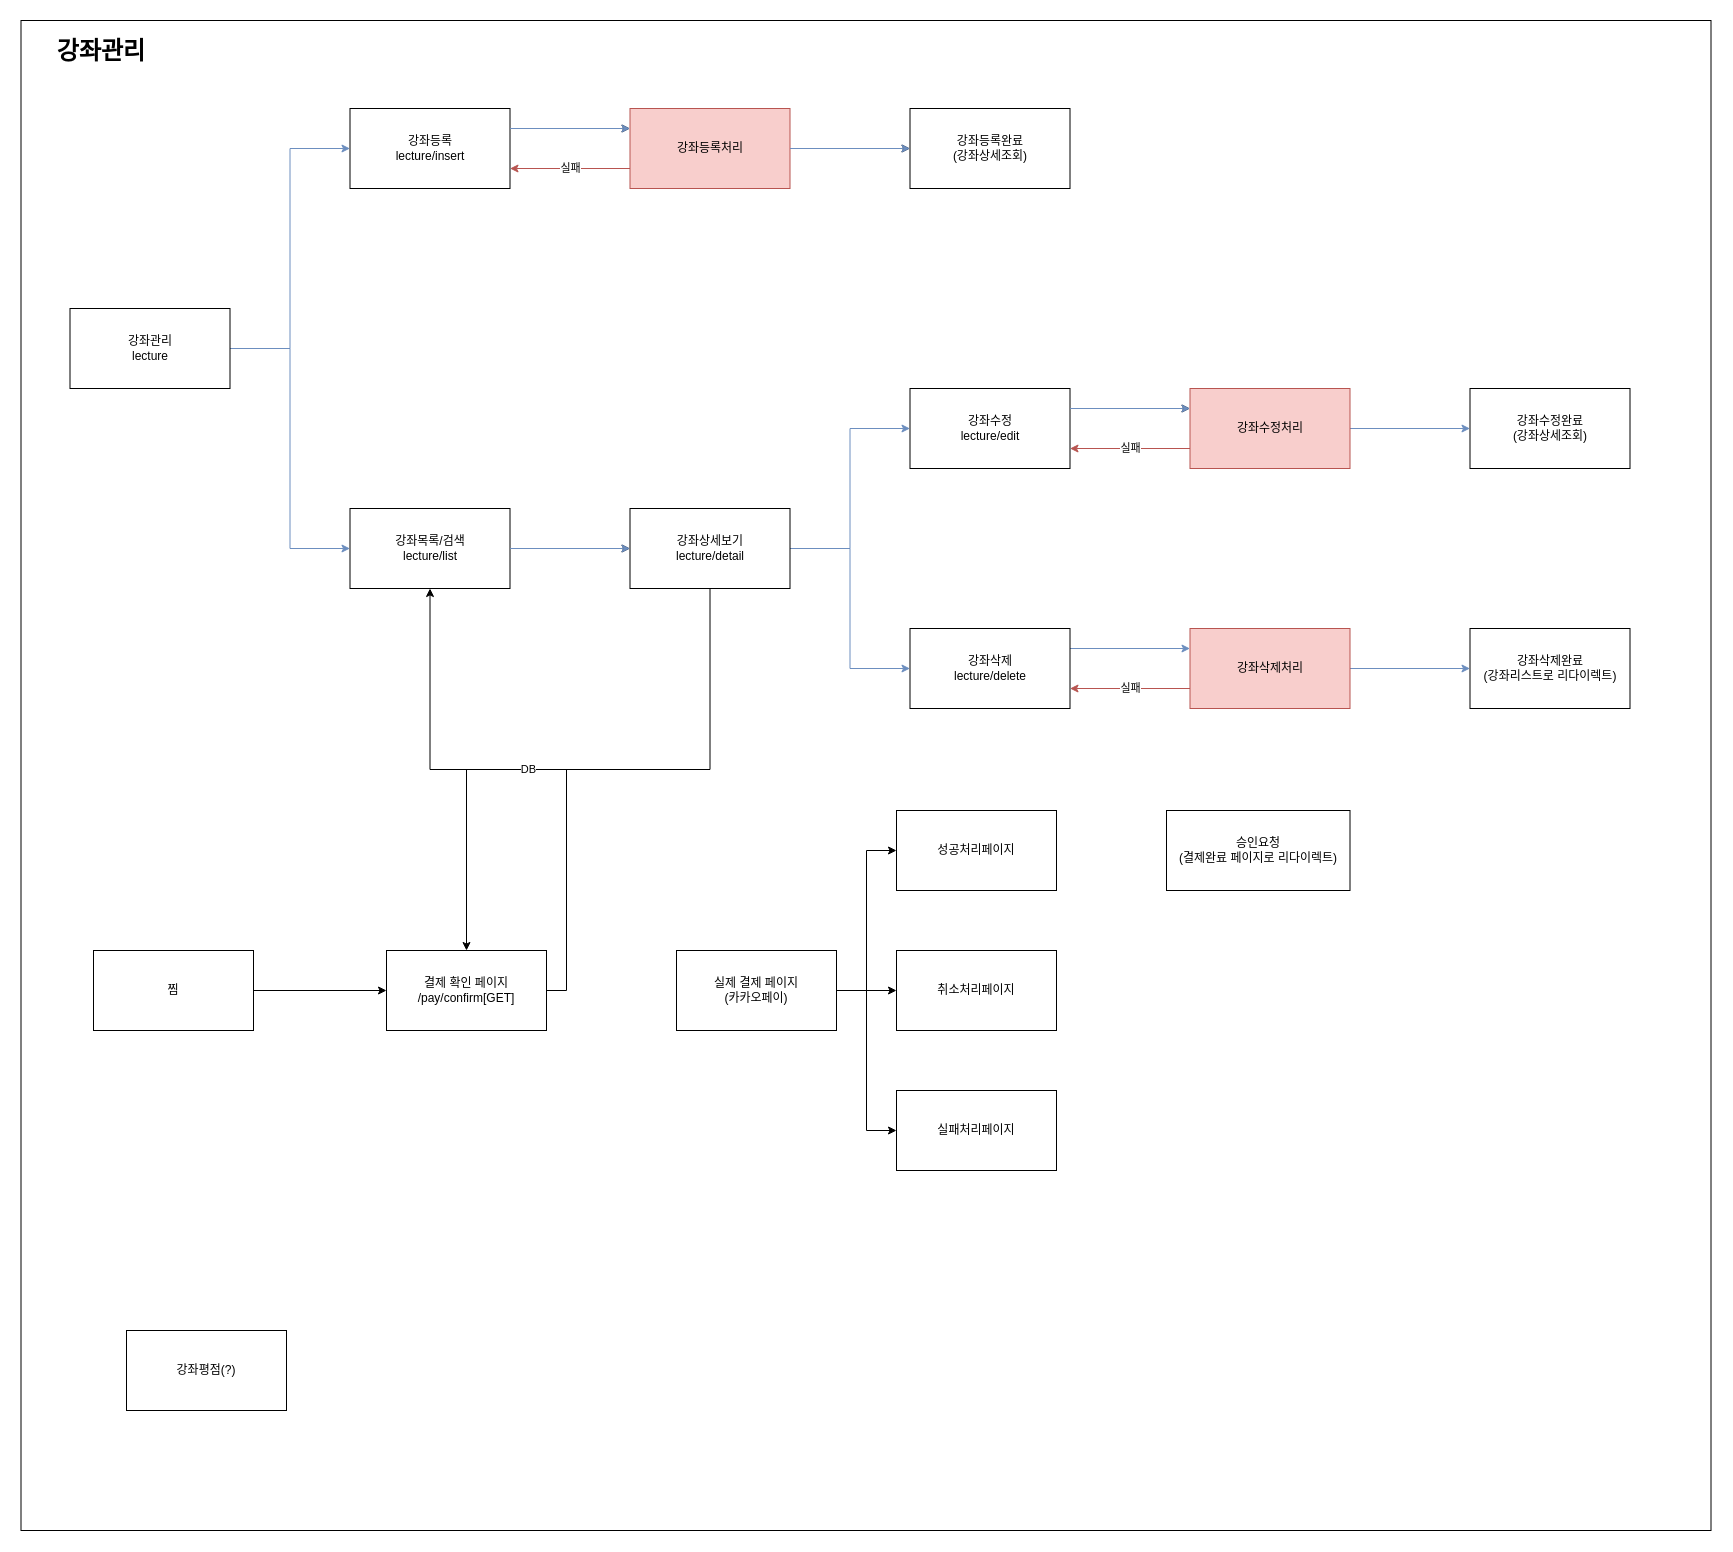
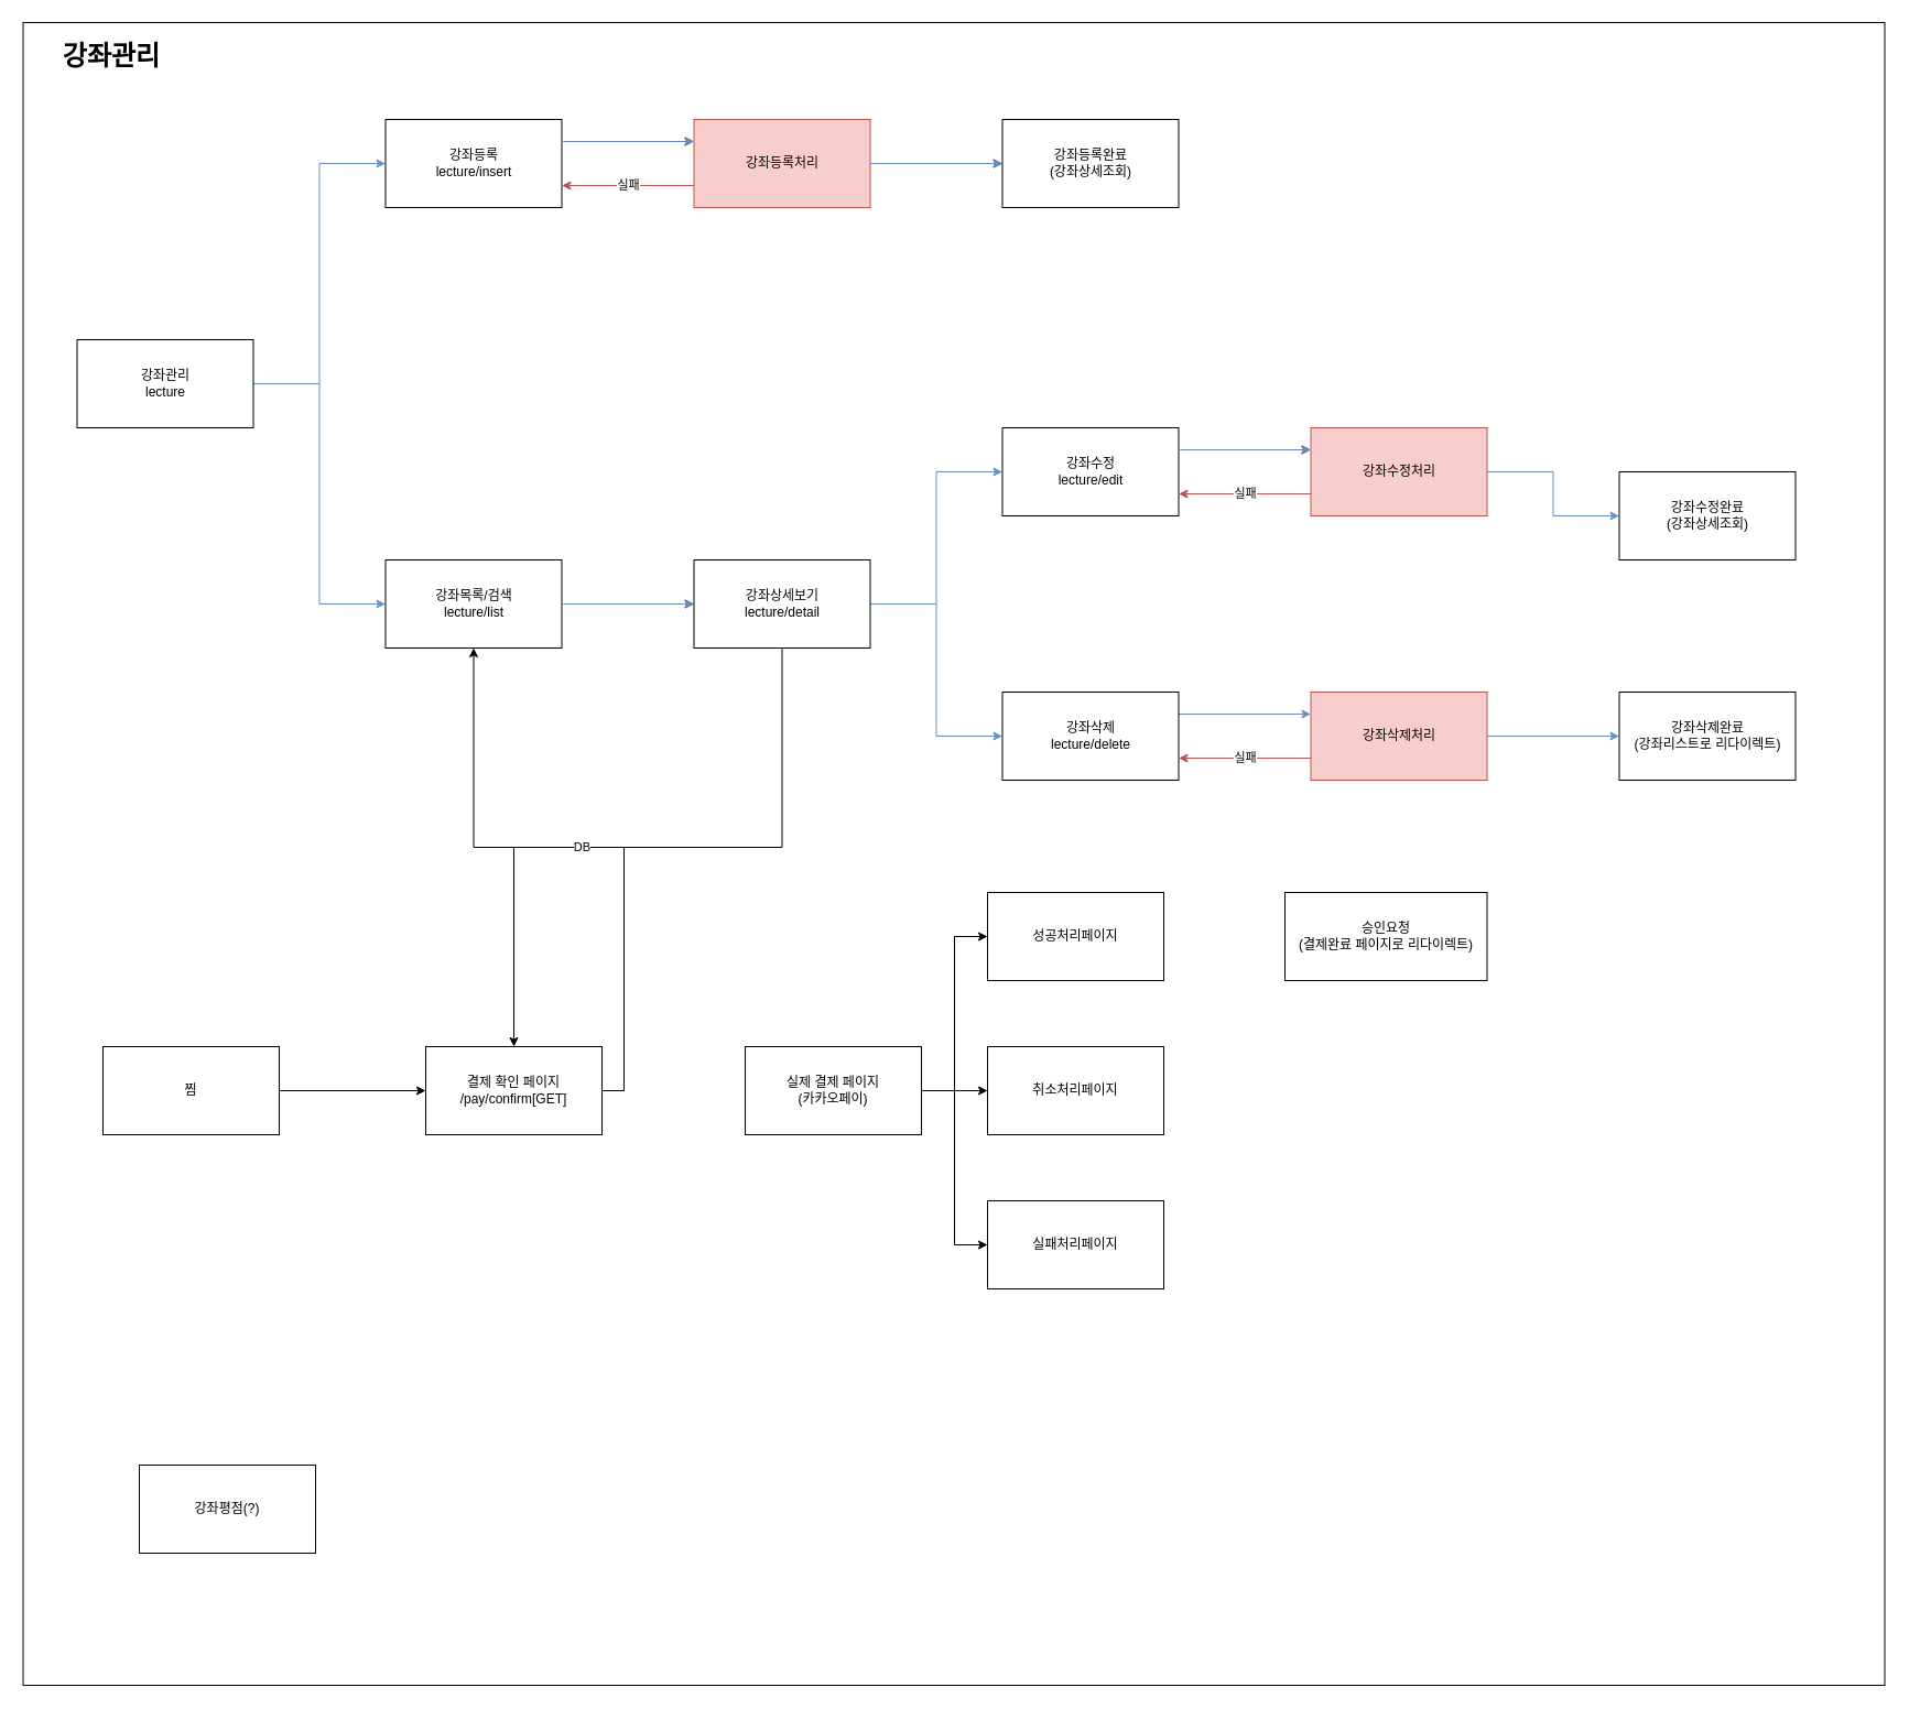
  <mxCell id="0" />
  <mxCell id="1" parent="0" />
  <mxCell id="2" value="" style="rounded=0;whiteSpace=wrap;html=1;" parent="1" vertex="1"><mxGeometry x="20.5" y="20" width="1690" height="1510" as="geometry" /></mxCell>
  <mxCell id="3" value="&lt;span style=&quot;font-size: 24px&quot;&gt;&lt;b&gt;강좌관리&lt;/b&gt;&lt;/span&gt;" style="text;html=1;strokeColor=none;fillColor=none;align=center;verticalAlign=middle;whiteSpace=wrap;rounded=0;strokeWidth=7;" parent="1" vertex="1"><mxGeometry x="20.5" y="30" width="160" height="42" as="geometry" /></mxCell>
  <mxCell id="4" value="실패" style="edgeStyle=orthogonalEdgeStyle;rounded=0;orthogonalLoop=1;jettySize=auto;html=1;exitX=0;exitY=0.75;exitDx=0;exitDy=0;entryX=1;entryY=0.75;entryDx=0;entryDy=0;fillColor=#f8cecc;strokeColor=#b85450;" parent="1" source="6" target="11" edge="1"><mxGeometry relative="1" as="geometry" /></mxCell>
  <mxCell id="5" style="edgeStyle=orthogonalEdgeStyle;rounded=0;orthogonalLoop=1;jettySize=auto;html=1;exitX=1;exitY=0.5;exitDx=0;exitDy=0;entryX=0;entryY=0.5;entryDx=0;entryDy=0;" parent="1" source="6" target="22" edge="1"><mxGeometry relative="1" as="geometry" /></mxCell>
  <mxCell id="6" value="강좌등록처리" style="rounded=0;whiteSpace=wrap;html=1;fillColor=#f8cecc;strokeColor=#b85450;" parent="1" vertex="1"><mxGeometry x="629.5" y="108" width="160" height="80" as="geometry" /></mxCell>
  <mxCell id="7" style="edgeStyle=orthogonalEdgeStyle;rounded=0;orthogonalLoop=1;jettySize=auto;html=1;exitX=1;exitY=0.5;exitDx=0;exitDy=0;entryX=0;entryY=0.5;entryDx=0;entryDy=0;fillColor=#dae8fc;strokeColor=#6c8ebf;" parent="1" source="9" target="13" edge="1"><mxGeometry relative="1" as="geometry" /></mxCell>
  <mxCell id="8" style="edgeStyle=orthogonalEdgeStyle;rounded=0;orthogonalLoop=1;jettySize=auto;html=1;exitX=1;exitY=0.5;exitDx=0;exitDy=0;entryX=0;entryY=0.5;entryDx=0;entryDy=0;fillColor=#dae8fc;strokeColor=#6c8ebf;" parent="1" source="9" target="11" edge="1"><mxGeometry relative="1" as="geometry" /></mxCell>
  <mxCell id="9" value="강좌관리&lt;br&gt;lecture" style="rounded=0;whiteSpace=wrap;html=1;" parent="1" vertex="1"><mxGeometry x="69.5" y="308" width="160" height="80" as="geometry" /></mxCell>
  <mxCell id="10" style="edgeStyle=orthogonalEdgeStyle;rounded=0;orthogonalLoop=1;jettySize=auto;html=1;exitX=1;exitY=0.25;exitDx=0;exitDy=0;entryX=0;entryY=0.25;entryDx=0;entryDy=0;" parent="1" source="11" target="6" edge="1"><mxGeometry relative="1" as="geometry" /></mxCell>
  <mxCell id="11" value="강좌등록&lt;br&gt;lecture/insert" style="rounded=0;whiteSpace=wrap;html=1;" parent="1" vertex="1"><mxGeometry x="349.5" y="108" width="160" height="80" as="geometry" /></mxCell>
  <mxCell id="12" style="edgeStyle=orthogonalEdgeStyle;rounded=0;orthogonalLoop=1;jettySize=auto;html=1;exitX=1;exitY=0.5;exitDx=0;exitDy=0;entryX=0;entryY=0.5;entryDx=0;entryDy=0;" parent="1" source="13" target="21" edge="1"><mxGeometry relative="1" as="geometry" /></mxCell>
  <mxCell id="13" value="강좌목록/검색&lt;br&gt;lecture/list" style="rounded=0;whiteSpace=wrap;html=1;" parent="1" vertex="1"><mxGeometry x="349.5" y="508" width="160" height="80" as="geometry" /></mxCell>
  <mxCell id="14" style="edgeStyle=orthogonalEdgeStyle;rounded=0;orthogonalLoop=1;jettySize=auto;html=1;exitX=1;exitY=0.25;exitDx=0;exitDy=0;entryX=0;entryY=0.25;entryDx=0;entryDy=0;" parent="1" source="15" target="25" edge="1"><mxGeometry relative="1" as="geometry" /></mxCell>
  <mxCell id="15" value="강좌수정&lt;br&gt;lecture/edit" style="rounded=0;whiteSpace=wrap;html=1;" parent="1" vertex="1"><mxGeometry x="909.5" y="388" width="160" height="80" as="geometry" /></mxCell>
  <mxCell id="16" style="edgeStyle=orthogonalEdgeStyle;rounded=0;orthogonalLoop=1;jettySize=auto;html=1;exitX=1;exitY=0.25;exitDx=0;exitDy=0;entryX=0;entryY=0.25;entryDx=0;entryDy=0;fillColor=#dae8fc;strokeColor=#6c8ebf;" parent="1" source="17" target="29" edge="1"><mxGeometry relative="1" as="geometry" /></mxCell>
  <mxCell id="17" value="강좌삭제&lt;br&gt;lecture/delete" style="rounded=0;whiteSpace=wrap;html=1;" parent="1" vertex="1"><mxGeometry x="909.5" y="628" width="160" height="80" as="geometry" /></mxCell>
  <mxCell id="18" style="edgeStyle=orthogonalEdgeStyle;rounded=0;orthogonalLoop=1;jettySize=auto;html=1;exitX=1;exitY=0.5;exitDx=0;exitDy=0;entryX=0;entryY=0.5;entryDx=0;entryDy=0;fillColor=#dae8fc;strokeColor=#6c8ebf;" parent="1" source="21" target="15" edge="1"><mxGeometry relative="1" as="geometry" /></mxCell>
  <mxCell id="19" style="edgeStyle=orthogonalEdgeStyle;rounded=0;orthogonalLoop=1;jettySize=auto;html=1;exitX=1;exitY=0.5;exitDx=0;exitDy=0;entryX=0;entryY=0.5;entryDx=0;entryDy=0;fillColor=#dae8fc;strokeColor=#6c8ebf;" parent="1" source="21" target="17" edge="1"><mxGeometry relative="1" as="geometry" /></mxCell>
  <mxCell id="20" style="edgeStyle=orthogonalEdgeStyle;rounded=0;orthogonalLoop=1;jettySize=auto;html=1;exitX=0.5;exitY=1;exitDx=0;exitDy=0;entryX=0.5;entryY=0;entryDx=0;entryDy=0;" edge="1" parent="1" source="21" target="38"><mxGeometry relative="1" as="geometry" /></mxCell>
  <mxCell id="21" value="강좌상세보기&lt;br&gt;lecture/detail" style="rounded=0;whiteSpace=wrap;html=1;" parent="1" vertex="1"><mxGeometry x="629.5" y="508" width="160" height="80" as="geometry" /></mxCell>
  <mxCell id="22" value="강좌등록완료&lt;br&gt;(강좌상세조회)" style="rounded=0;whiteSpace=wrap;html=1;" parent="1" vertex="1"><mxGeometry x="909.5" y="108" width="160" height="80" as="geometry" /></mxCell>
  <mxCell id="23" style="edgeStyle=orthogonalEdgeStyle;rounded=0;orthogonalLoop=1;jettySize=auto;html=1;exitX=1;exitY=0.5;exitDx=0;exitDy=0;entryX=0;entryY=0.5;entryDx=0;entryDy=0;fillColor=#dae8fc;strokeColor=#6c8ebf;" parent="1" source="25" target="26" edge="1"><mxGeometry relative="1" as="geometry" /></mxCell>
  <mxCell id="24" value="실패" style="edgeStyle=orthogonalEdgeStyle;rounded=0;orthogonalLoop=1;jettySize=auto;html=1;exitX=0;exitY=0.75;exitDx=0;exitDy=0;entryX=1;entryY=0.75;entryDx=0;entryDy=0;fillColor=#f8cecc;strokeColor=#b85450;" parent="1" source="25" target="15" edge="1"><mxGeometry relative="1" as="geometry" /></mxCell>
  <mxCell id="25" value="강좌수정처리" style="rounded=0;whiteSpace=wrap;html=1;fillColor=#f8cecc;strokeColor=#b85450;" parent="1" vertex="1"><mxGeometry x="1189.5" y="388" width="160" height="80" as="geometry" /></mxCell>
- <mxCell id="26" value="강좌수정완료&lt;br&gt;(강좌상세조회)" style="rounded=0;whiteSpace=wrap;html=1;" parent="1" vertex="1"><mxGeometry x="1469.5" y="388" width="160" height="80" as="geometry" /></mxCell>
+ <mxCell id="26" value="강좌수정완료&lt;br&gt;(강좌상세조회)" style="rounded=0;whiteSpace=wrap;html=1;" parent="1" vertex="1"><mxGeometry x="1469.5" y="428" width="160" height="80" as="geometry" /></mxCell>
  <mxCell id="27" style="edgeStyle=orthogonalEdgeStyle;rounded=0;orthogonalLoop=1;jettySize=auto;html=1;exitX=1;exitY=0.5;exitDx=0;exitDy=0;entryX=0;entryY=0.5;entryDx=0;entryDy=0;fillColor=#dae8fc;strokeColor=#6c8ebf;" parent="1" source="29" target="30" edge="1"><mxGeometry relative="1" as="geometry" /></mxCell>
  <mxCell id="28" value="실패" style="edgeStyle=orthogonalEdgeStyle;rounded=0;orthogonalLoop=1;jettySize=auto;html=1;exitX=0;exitY=0.75;exitDx=0;exitDy=0;entryX=1;entryY=0.75;entryDx=0;entryDy=0;fillColor=#f8cecc;strokeColor=#b85450;" parent="1" source="29" target="17" edge="1"><mxGeometry relative="1" as="geometry" /></mxCell>
  <mxCell id="29" value="강좌삭제처리" style="rounded=0;whiteSpace=wrap;html=1;fillColor=#f8cecc;strokeColor=#b85450;" parent="1" vertex="1"><mxGeometry x="1189.5" y="628" width="160" height="80" as="geometry" /></mxCell>
  <mxCell id="30" value="강좌삭제완료&lt;br&gt;(강좌리스트로 리다이렉트)" style="rounded=0;whiteSpace=wrap;html=1;" parent="1" vertex="1"><mxGeometry x="1469.5" y="628" width="160" height="80" as="geometry" /></mxCell>
  <mxCell id="31" style="edgeStyle=orthogonalEdgeStyle;rounded=0;orthogonalLoop=1;jettySize=auto;html=1;exitX=1;exitY=0.5;exitDx=0;exitDy=0;entryX=0;entryY=0.5;entryDx=0;entryDy=0;fillColor=#dae8fc;strokeColor=#6c8ebf;" parent="1" edge="1"><mxGeometry relative="1" as="geometry"><mxPoint x="509.5" y="548" as="sourcePoint" /><mxPoint x="629.5" y="548" as="targetPoint" /></mxGeometry></mxCell>
  <mxCell id="32" style="edgeStyle=orthogonalEdgeStyle;rounded=0;orthogonalLoop=1;jettySize=auto;html=1;exitX=1;exitY=0.25;exitDx=0;exitDy=0;entryX=0;entryY=0.25;entryDx=0;entryDy=0;fillColor=#dae8fc;strokeColor=#6c8ebf;" parent="1" edge="1"><mxGeometry relative="1" as="geometry"><mxPoint x="509.5" y="128" as="sourcePoint" /><mxPoint x="629.5" y="128" as="targetPoint" /></mxGeometry></mxCell>
  <mxCell id="33" style="edgeStyle=orthogonalEdgeStyle;rounded=0;orthogonalLoop=1;jettySize=auto;html=1;exitX=1;exitY=0.5;exitDx=0;exitDy=0;entryX=0;entryY=0.5;entryDx=0;entryDy=0;fillColor=#dae8fc;strokeColor=#6c8ebf;" parent="1" edge="1"><mxGeometry relative="1" as="geometry"><mxPoint x="789.5" y="148" as="sourcePoint" /><mxPoint x="909.5" y="148" as="targetPoint" /></mxGeometry></mxCell>
  <mxCell id="34" style="edgeStyle=orthogonalEdgeStyle;rounded=0;orthogonalLoop=1;jettySize=auto;html=1;exitX=1;exitY=0.25;exitDx=0;exitDy=0;entryX=0;entryY=0.25;entryDx=0;entryDy=0;fillColor=#dae8fc;strokeColor=#6c8ebf;" parent="1" edge="1"><mxGeometry relative="1" as="geometry"><mxPoint x="1069.5" y="408" as="sourcePoint" /><mxPoint x="1189.5" y="408" as="targetPoint" /></mxGeometry></mxCell>
  <mxCell id="35" style="edgeStyle=orthogonalEdgeStyle;rounded=0;orthogonalLoop=1;jettySize=auto;html=1;entryX=0;entryY=0.5;entryDx=0;entryDy=0;" parent="1" source="36" target="38" edge="1"><mxGeometry relative="1" as="geometry" /></mxCell>
  <mxCell id="36" value="찜" style="rounded=0;whiteSpace=wrap;html=1;" parent="1" vertex="1"><mxGeometry x="93" y="950" width="160" height="80" as="geometry" /></mxCell>
  <mxCell id="37" value="DB" style="edgeStyle=orthogonalEdgeStyle;rounded=0;orthogonalLoop=1;jettySize=auto;html=1;exitX=1;exitY=0.5;exitDx=0;exitDy=0;" parent="1" source="38" target="13" edge="1"><mxGeometry relative="1" as="geometry" /></mxCell>
  <mxCell id="38" value="결제 확인 페이지&lt;br&gt;/pay/confirm[GET]" style="rounded=0;whiteSpace=wrap;html=1;" parent="1" vertex="1"><mxGeometry x="386" y="950" width="160" height="80" as="geometry" /></mxCell>
  <mxCell id="39" style="edgeStyle=orthogonalEdgeStyle;rounded=0;orthogonalLoop=1;jettySize=auto;html=1;exitX=1;exitY=0.5;exitDx=0;exitDy=0;entryX=0;entryY=0.5;entryDx=0;entryDy=0;" parent="1" source="42" target="44" edge="1"><mxGeometry relative="1" as="geometry" /></mxCell>
  <mxCell id="40" style="edgeStyle=orthogonalEdgeStyle;rounded=0;orthogonalLoop=1;jettySize=auto;html=1;entryX=0;entryY=0.5;entryDx=0;entryDy=0;" parent="1" source="42" target="43" edge="1"><mxGeometry relative="1" as="geometry" /></mxCell>
  <mxCell id="41" style="edgeStyle=orthogonalEdgeStyle;rounded=0;orthogonalLoop=1;jettySize=auto;html=1;entryX=0;entryY=0.5;entryDx=0;entryDy=0;" parent="1" source="42" target="45" edge="1"><mxGeometry relative="1" as="geometry" /></mxCell>
  <mxCell id="42" value="실제 결제 페이지&lt;br&gt;(카카오페이)" style="rounded=0;whiteSpace=wrap;html=1;" parent="1" vertex="1"><mxGeometry x="676" y="950" width="160" height="80" as="geometry" /></mxCell>
  <mxCell id="43" value="실패처리페이지" style="rounded=0;whiteSpace=wrap;html=1;" parent="1" vertex="1"><mxGeometry x="896" y="1090" width="160" height="80" as="geometry" /></mxCell>
  <mxCell id="44" value="취소처리페이지" style="rounded=0;whiteSpace=wrap;html=1;" parent="1" vertex="1"><mxGeometry x="896" y="950" width="160" height="80" as="geometry" /></mxCell>
  <mxCell id="45" value="성공처리페이지" style="rounded=0;whiteSpace=wrap;html=1;" parent="1" vertex="1"><mxGeometry x="896" y="810" width="160" height="80" as="geometry" /></mxCell>
  <mxCell id="46" value="승인요청&lt;br&gt;(결제완료 페이지로 리다이렉트)" style="rounded=0;whiteSpace=wrap;html=1;" parent="1" vertex="1"><mxGeometry x="1166" y="810" width="183.5" height="80" as="geometry" /></mxCell>
  <mxCell id="47" value="강좌평점(?)" style="rounded=0;whiteSpace=wrap;html=1;" vertex="1" parent="1"><mxGeometry x="126" y="1330" width="160" height="80" as="geometry" /></mxCell>
